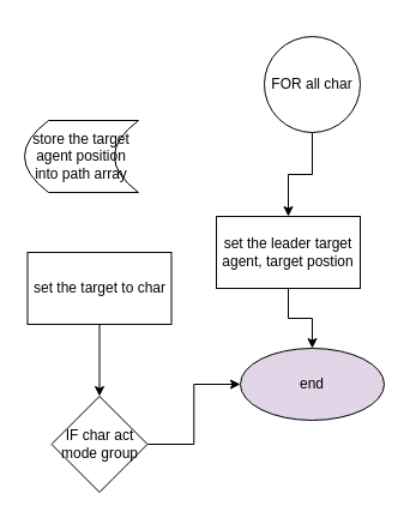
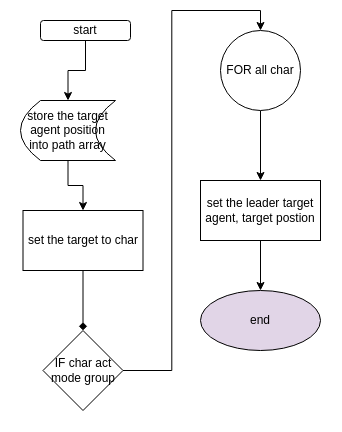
  <mxCell id="0" />
  <mxCell id="1" parent="0" />
+ <mxCell id="2" value="" style="edgeStyle=orthogonalEdgeStyle;rounded=0;orthogonalLoop=1;jettySize=auto;html=1;" edge="1" parent="1" source="3" target="5"><mxGeometry relative="1" as="geometry" /></mxCell>
+ <mxCell id="3" value="start" style="rounded=1;whiteSpace=wrap;html=1;" vertex="1" parent="1"><mxGeometry x="40" y="20" width="90" height="20" as="geometry" /></mxCell>
+ <mxCell id="4" value="" style="edgeStyle=orthogonalEdgeStyle;rounded=0;orthogonalLoop=1;jettySize=auto;html=1;" edge="1" parent="1" source="5" target="7"><mxGeometry relative="1" as="geometry" /></mxCell>
  <mxCell id="5" value="store the target agent position into path array" style="shape=dataStorage;whiteSpace=wrap;html=1;fixedSize=1;" vertex="1" parent="1"><mxGeometry x="20" y="100" width="95" height="60" as="geometry" /></mxCell>
- <mxCell id="6" value="" style="edgeStyle=orthogonalEdgeStyle;rounded=0;orthogonalLoop=1;jettySize=auto;html=1;" edge="1" parent="1" source="7" target="9"><mxGeometry relative="1" as="geometry" /></mxCell>
+ <mxCell id="6" value="" style="edgeStyle=orthogonalEdgeStyle;rounded=0;orthogonalLoop=1;jettySize=auto;html=1;endArrow=diamond;" edge="1" parent="1" source="7" target="9"><mxGeometry relative="1" as="geometry" /></mxCell>
  <mxCell id="7" value="set the target to char" style="whiteSpace=wrap;html=1;" vertex="1" parent="1"><mxGeometry x="22.5" y="210" width="120" height="60" as="geometry" /></mxCell>
- <mxCell id="8" style="edgeStyle=orthogonalEdgeStyle;rounded=0;orthogonalLoop=1;jettySize=auto;html=1;" edge="1" parent="1" source="9" target="14"><mxGeometry relative="1" as="geometry" /></mxCell>
+ <mxCell id="8" style="edgeStyle=orthogonalEdgeStyle;rounded=0;orthogonalLoop=1;jettySize=auto;html=1;entryX=0.5;entryY=0;entryDx=0;entryDy=0;" edge="1" parent="1" source="9" target="11"><mxGeometry relative="1" as="geometry" /></mxCell>
  <mxCell id="9" value="IF char act mode group" style="rhombus;whiteSpace=wrap;html=1;" vertex="1" parent="1"><mxGeometry x="42.5" y="330" width="80" height="80" as="geometry" /></mxCell>
  <mxCell id="10" value="" style="edgeStyle=orthogonalEdgeStyle;rounded=0;orthogonalLoop=1;jettySize=auto;html=1;" edge="1" parent="1" source="11" target="13"><mxGeometry relative="1" as="geometry" /></mxCell>
  <mxCell id="11" value="FOR all char" style="ellipse;whiteSpace=wrap;html=1;" vertex="1" parent="1"><mxGeometry x="220" y="30" width="80" height="80" as="geometry" /></mxCell>
  <mxCell id="12" value="" style="edgeStyle=orthogonalEdgeStyle;rounded=0;orthogonalLoop=1;jettySize=auto;html=1;" edge="1" parent="1" source="13" target="14"><mxGeometry relative="1" as="geometry" /></mxCell>
- <mxCell id="13" value="set the leader target agent, target postion" style="whiteSpace=wrap;html=1;" vertex="1" parent="1"><mxGeometry x="180" y="180" width="120" height="60" as="geometry" /></mxCell>
+ <mxCell id="13" value="set the leader target agent, target postion" style="whiteSpace=wrap;html=1;" vertex="1" parent="1"><mxGeometry x="200" y="180" width="120" height="60" as="geometry" /></mxCell>
  <mxCell id="14" value="end" style="ellipse;whiteSpace=wrap;html=1;fillColor=#e1d5e7;" vertex="1" parent="1"><mxGeometry x="200" y="290" width="120" height="60" as="geometry" /></mxCell>
